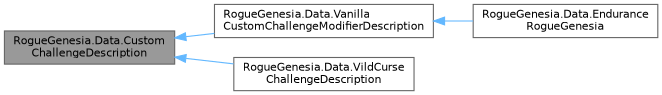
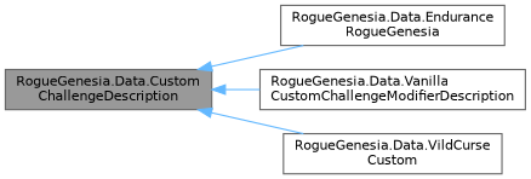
  digraph {
    rankdir=LR
    node [color=gray40 fillcolor=white fontname=Helvetica fontsize=10 shape=box style=filled]
    edge [color=steelblue1 dir=back fontname=Helvetica fontsize=10 labelfontname=Helvetica labelfontsize=10 style=solid]
    n1 [fillcolor=grey60 fontcolor=black height=0.2 label="RogueGenesia.Data.Custom\lChallengeDescription" width=0.4]
    n2 [height=0.2 label="RogueGenesia.Data.Endurance\lRogueGenesia" width=0.4]
    n3 [height=0.2 label="RogueGenesia.Data.Vanilla\lCustomChallengeModifierDescription" width=0.4]
-   n4 [height=0.2 label="RogueGenesia.Data.VildCurse\lChallengeDescription" width=0.4]
-   n3 -> n2
+   n4 [height=0.2 label="RogueGenesia.Data.VildCurse\lCustom" width=0.4]
+   n1 -> n2
    n1 -> n3
    n1 -> n4
  }
